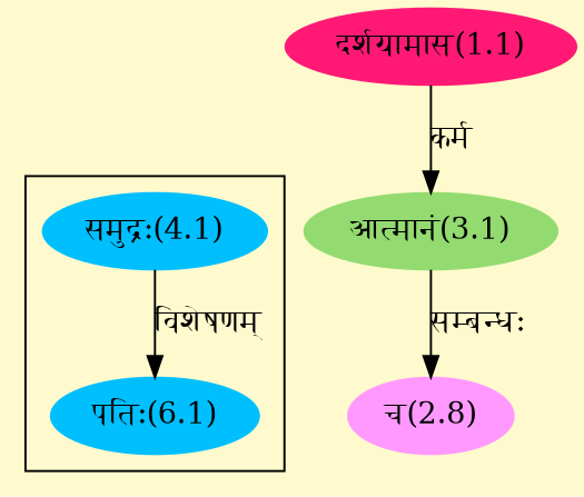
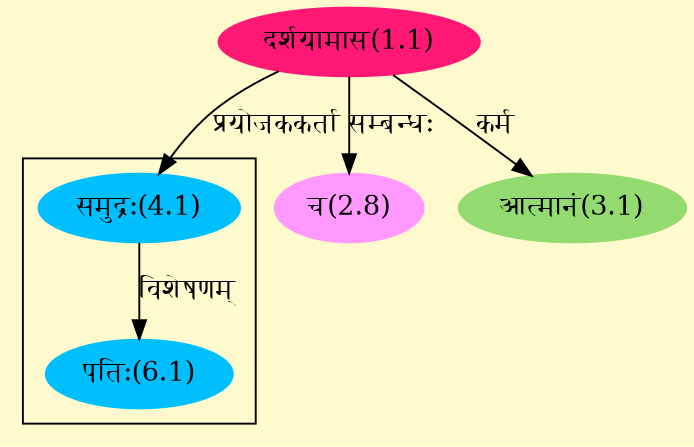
  digraph {
    bgcolor=lemonchiffon1
    compound=true
    rankdir=BT
    node [color="#00BFFF" style=filled]
    edge [dir=back]
    n1 [label="पतिः(6.1)"]
    n2 [label="समुद्रः(4.1)"]
    n3 [color="#FF1975" label="दर्शयामास(1.1)"]
    n4 [color="#FF99FF" label="च(2.8)"]
    n5 [color="#93DB70" label="आत्मानं(3.1)"]
    subgraph cluster_1 {
      n1
      n2
    }
    n1 -> n2 [label="विशेषणम्"]
-   n4 -> n5 [label="सम्बन्धः"]
+   n2 -> n3 [label="प्रयोजककर्ता"]
+   n4 -> n3 [label="सम्बन्धः"]
    n5 -> n3 [label="कर्म"]
  }
